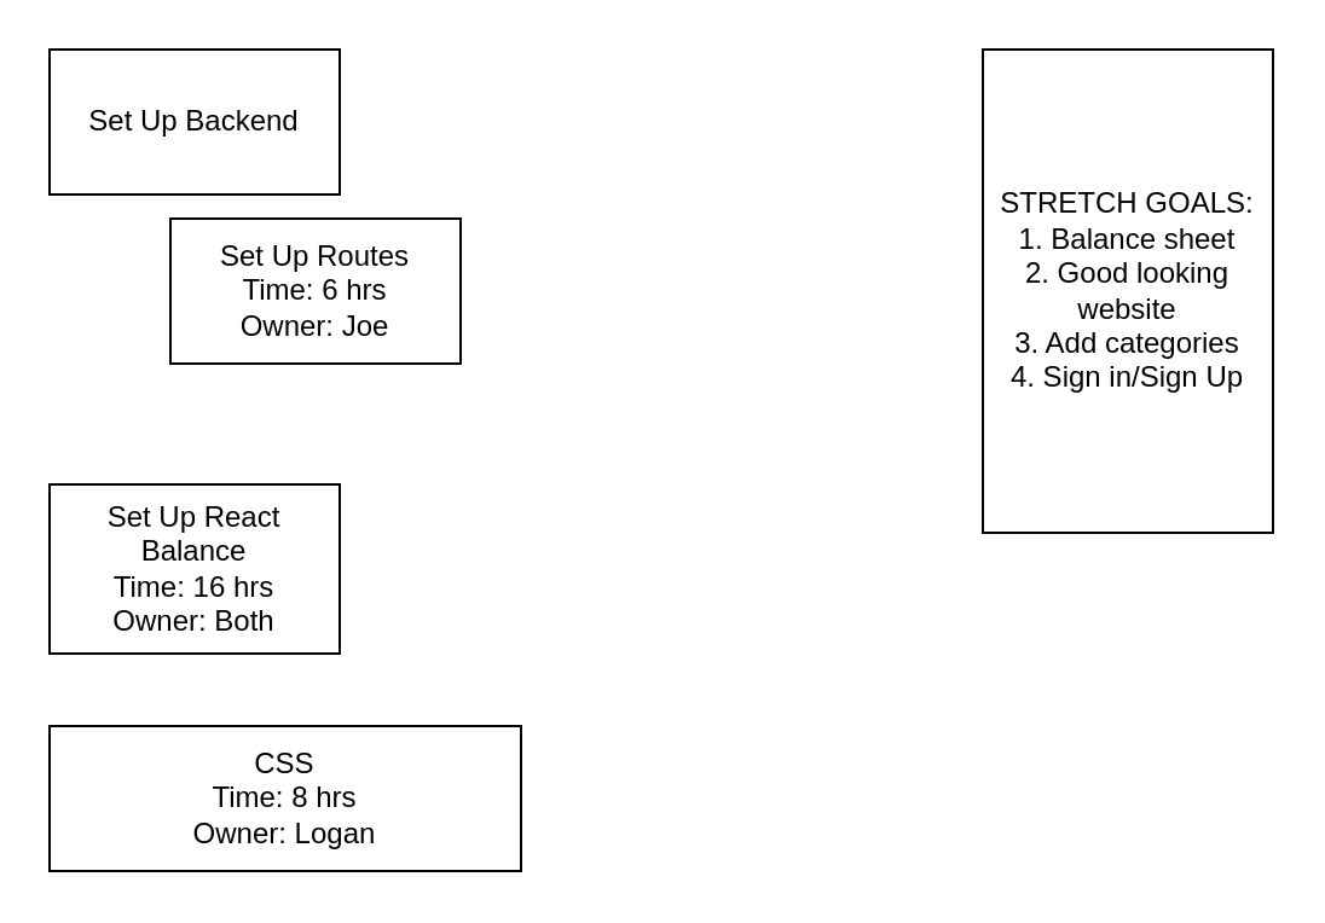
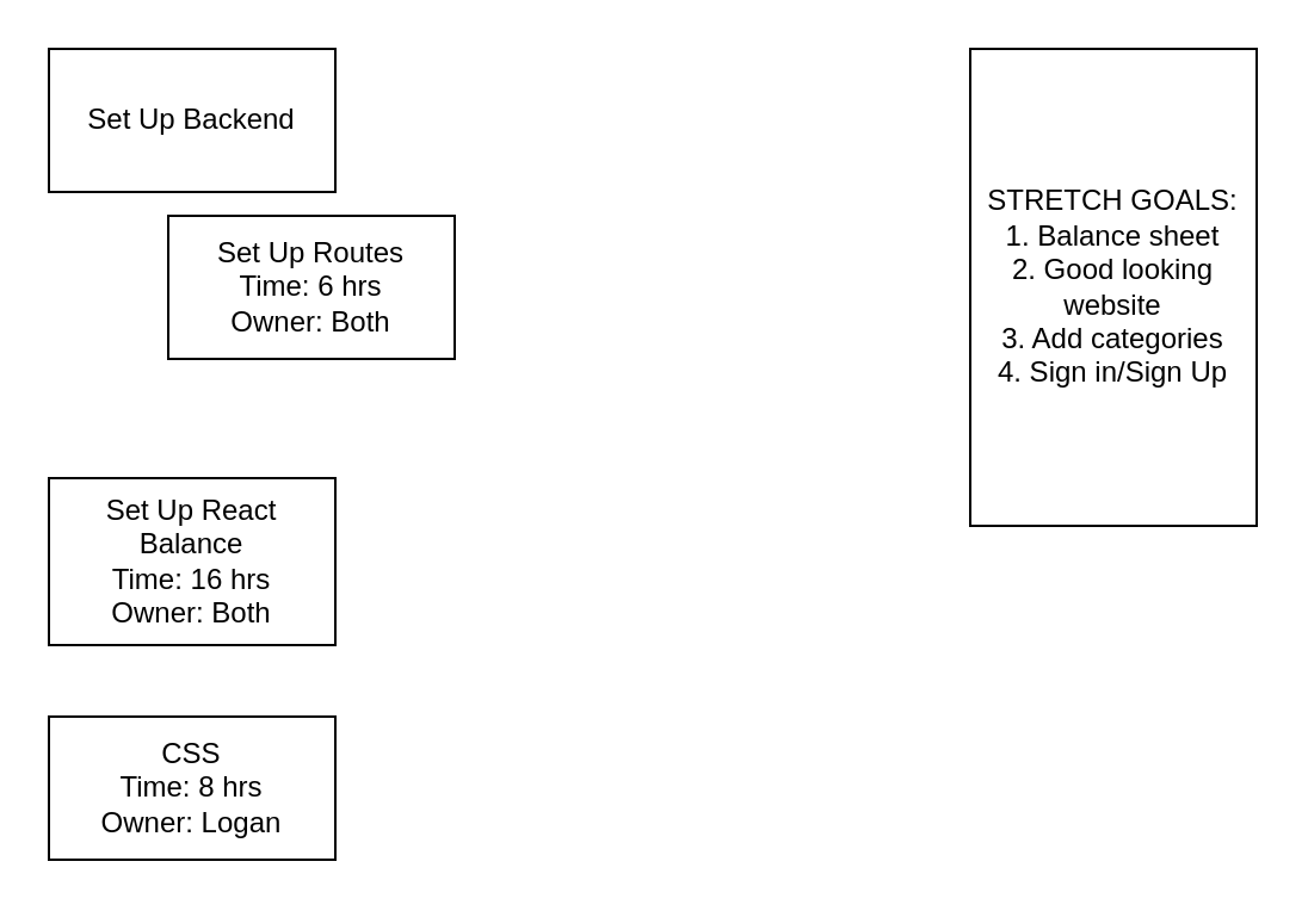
  <mxCell id="0" />
  <mxCell id="1" parent="0" />
  <mxCell id="2" value="Set Up Backend" style="rounded=0;whiteSpace=wrap;html=1;" vertex="1" parent="1"><mxGeometry x="20" y="20" width="120" height="60" as="geometry" /></mxCell>
  <mxCell id="3" value="Set Up React Balance&lt;br&gt;Time: 16 hrs&lt;br&gt;Owner: Both" style="rounded=0;whiteSpace=wrap;html=1;" vertex="1" parent="1"><mxGeometry x="20" y="200" width="120" height="70" as="geometry" /></mxCell>
- <mxCell id="4" value="CSS&lt;br&gt;Time: 8 hrs&lt;br&gt;Owner: Logan" style="rounded=0;whiteSpace=wrap;html=1;" vertex="1" parent="1"><mxGeometry x="20" y="300" width="195" height="60" as="geometry" /></mxCell>
- <mxCell id="5" value="Set Up Routes&lt;br&gt;Time: 6 hrs&lt;br&gt;Owner: Joe" style="rounded=0;whiteSpace=wrap;html=1;" vertex="1" parent="1"><mxGeometry x="70" y="90" width="120" height="60" as="geometry" /></mxCell>
+ <mxCell id="4" value="CSS&lt;br&gt;Time: 8 hrs&lt;br&gt;Owner: Logan" style="rounded=0;whiteSpace=wrap;html=1;" vertex="1" parent="1"><mxGeometry x="20" y="300" width="120" height="60" as="geometry" /></mxCell>
+ <mxCell id="5" value="Set Up Routes&lt;br&gt;Time: 6 hrs&lt;br&gt;Owner: Both" style="rounded=0;whiteSpace=wrap;html=1;" vertex="1" parent="1"><mxGeometry x="70" y="90" width="120" height="60" as="geometry" /></mxCell>
  <mxCell id="6" value="STRETCH GOALS:&lt;br&gt;1. Balance sheet&lt;br&gt;2. Good looking website&lt;br&gt;3. Add categories&lt;br&gt;4. Sign in/Sign Up" style="rounded=0;whiteSpace=wrap;html=1;" vertex="1" parent="1"><mxGeometry x="406" y="20" width="120" height="200" as="geometry" /></mxCell>
